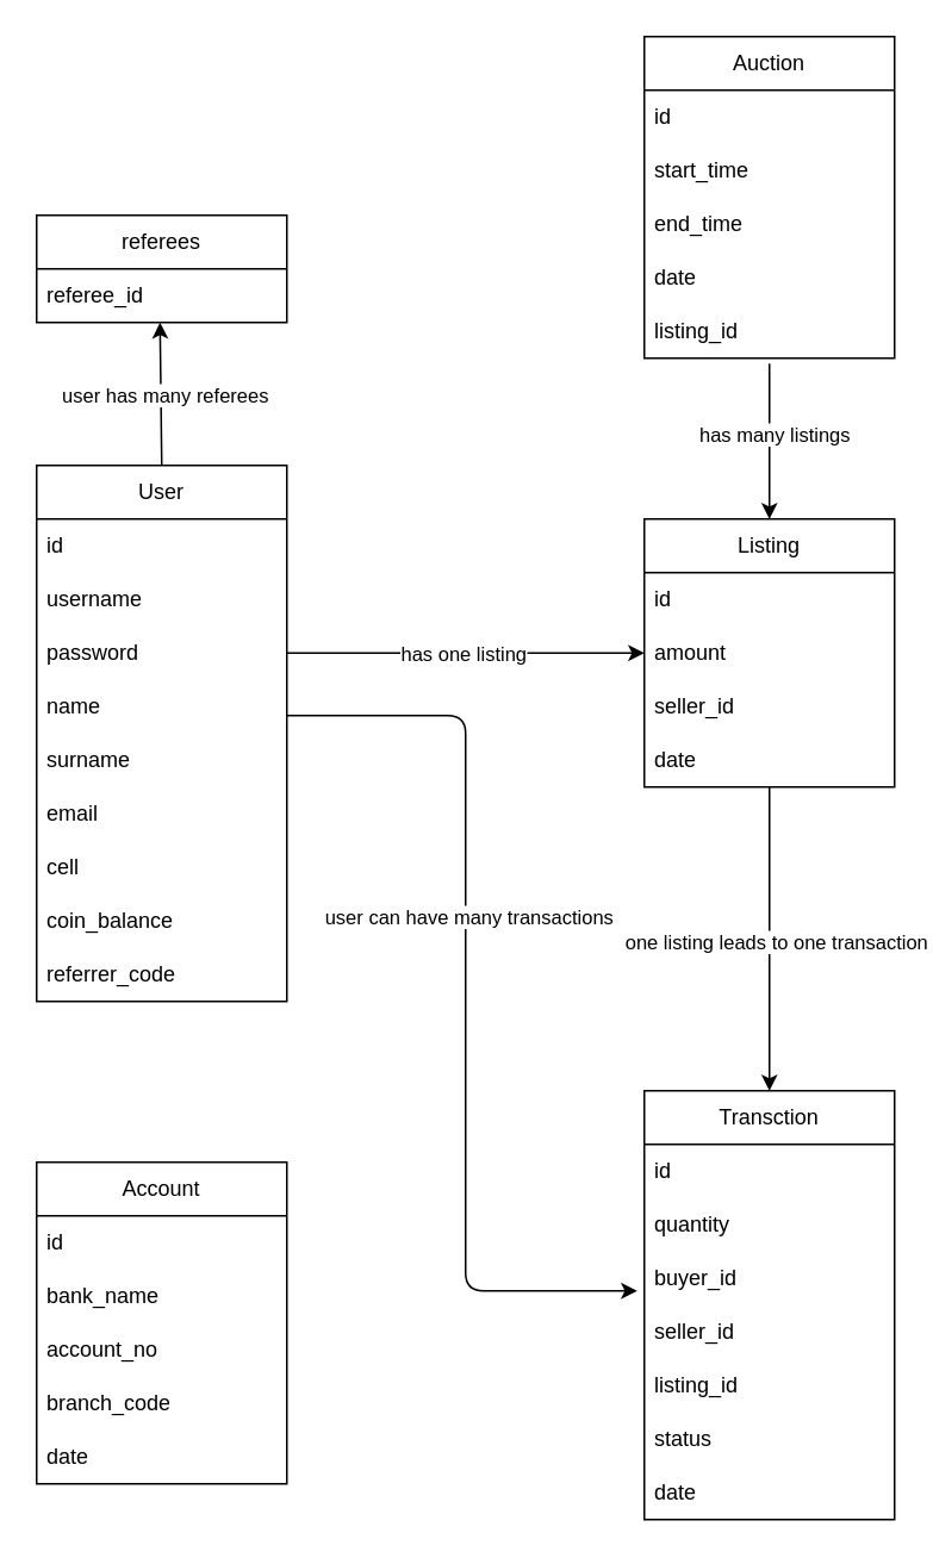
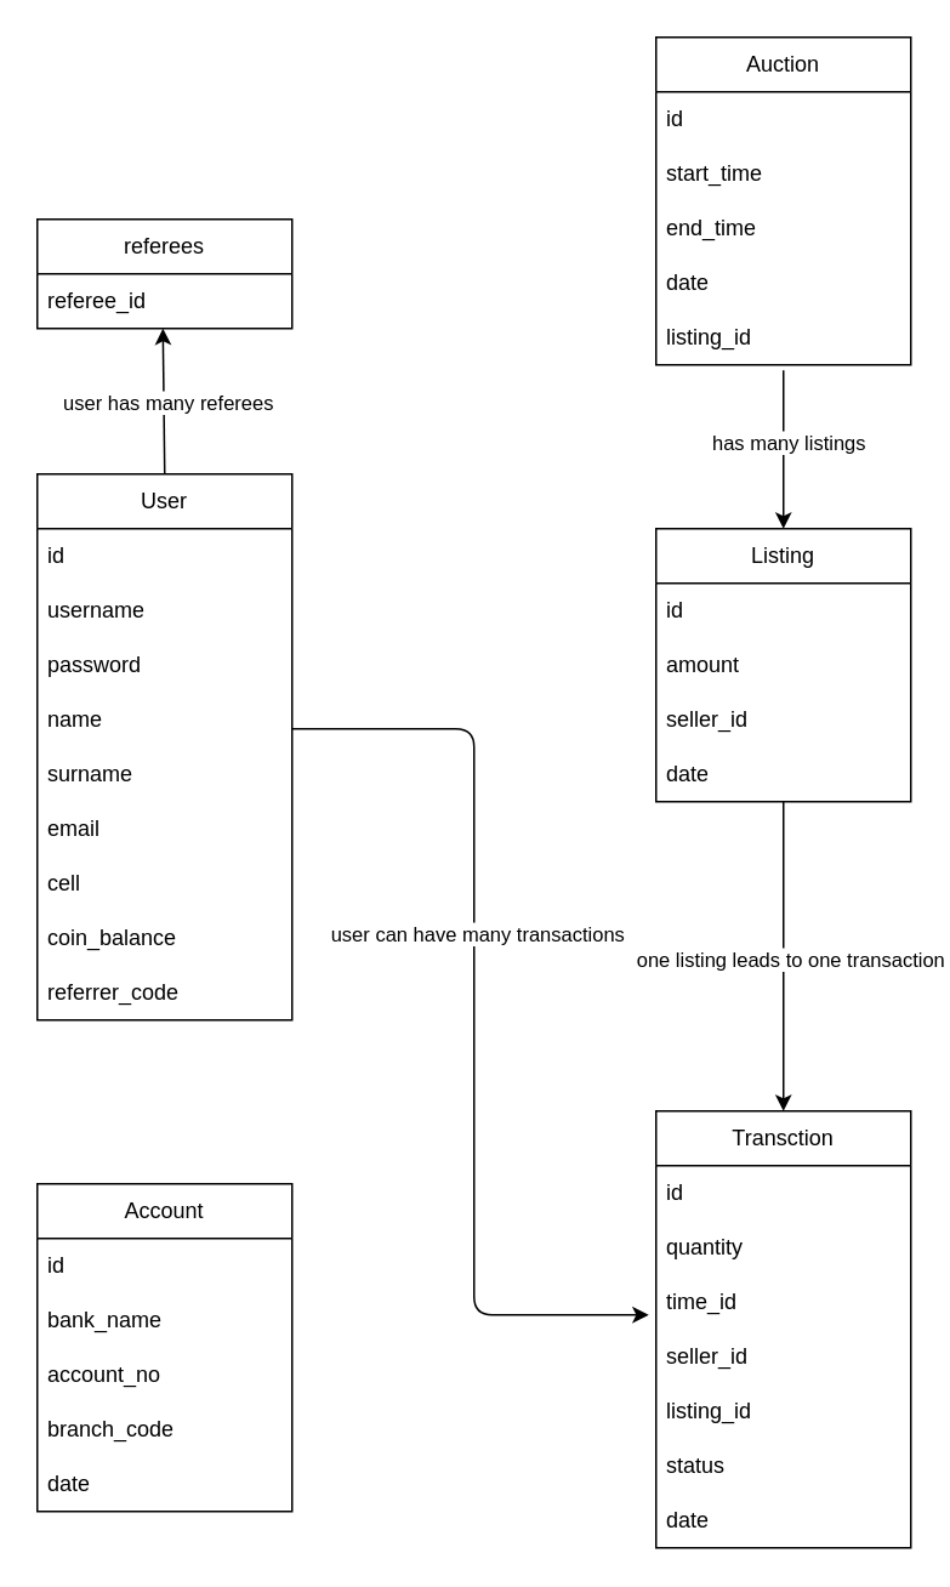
  <mxCell id="0" />
  <mxCell id="1" parent="0" />
  <mxCell id="2" value="User" style="swimlane;fontStyle=0;childLayout=stackLayout;horizontal=1;startSize=30;horizontalStack=0;resizeParent=1;resizeParentMax=0;resizeLast=0;collapsible=1;marginBottom=0;whiteSpace=wrap;html=1;" parent="1" vertex="1"><mxGeometry x="20" y="260" width="140" height="300" as="geometry"><mxRectangle x="120" y="130" width="60" height="30" as="alternateBounds" /></mxGeometry></mxCell>
  <mxCell id="3" value="id" style="text;strokeColor=none;fillColor=none;align=left;verticalAlign=middle;spacingLeft=4;spacingRight=4;overflow=hidden;points=[[0,0.5],[1,0.5]];portConstraint=eastwest;rotatable=0;whiteSpace=wrap;html=1;" parent="2" vertex="1"><mxGeometry y="30" width="140" height="30" as="geometry" /></mxCell>
  <mxCell id="4" value="username" style="text;strokeColor=none;fillColor=none;align=left;verticalAlign=middle;spacingLeft=4;spacingRight=4;overflow=hidden;points=[[0,0.5],[1,0.5]];portConstraint=eastwest;rotatable=0;whiteSpace=wrap;html=1;" parent="2" vertex="1"><mxGeometry y="60" width="140" height="30" as="geometry" /></mxCell>
  <mxCell id="5" value="password" style="text;strokeColor=none;fillColor=none;align=left;verticalAlign=middle;spacingLeft=4;spacingRight=4;overflow=hidden;points=[[0,0.5],[1,0.5]];portConstraint=eastwest;rotatable=0;whiteSpace=wrap;html=1;" vertex="1" parent="2"><mxGeometry y="90" width="140" height="30" as="geometry" /></mxCell>
  <mxCell id="6" value="name" style="text;strokeColor=none;fillColor=none;align=left;verticalAlign=middle;spacingLeft=4;spacingRight=4;overflow=hidden;points=[[0,0.5],[1,0.5]];portConstraint=eastwest;rotatable=0;whiteSpace=wrap;html=1;" parent="2" vertex="1"><mxGeometry y="120" width="140" height="30" as="geometry" /></mxCell>
  <mxCell id="7" value="surname" style="text;strokeColor=none;fillColor=none;align=left;verticalAlign=middle;spacingLeft=4;spacingRight=4;overflow=hidden;points=[[0,0.5],[1,0.5]];portConstraint=eastwest;rotatable=0;whiteSpace=wrap;html=1;" parent="2" vertex="1"><mxGeometry y="150" width="140" height="30" as="geometry" /></mxCell>
  <mxCell id="8" value="email" style="text;strokeColor=none;fillColor=none;align=left;verticalAlign=middle;spacingLeft=4;spacingRight=4;overflow=hidden;points=[[0,0.5],[1,0.5]];portConstraint=eastwest;rotatable=0;whiteSpace=wrap;html=1;" parent="2" vertex="1"><mxGeometry y="180" width="140" height="30" as="geometry" /></mxCell>
  <mxCell id="9" value="cell" style="text;strokeColor=none;fillColor=none;align=left;verticalAlign=middle;spacingLeft=4;spacingRight=4;overflow=hidden;points=[[0,0.5],[1,0.5]];portConstraint=eastwest;rotatable=0;whiteSpace=wrap;html=1;" parent="2" vertex="1"><mxGeometry y="210" width="140" height="30" as="geometry" /></mxCell>
  <mxCell id="10" value="coin_balance" style="text;strokeColor=none;fillColor=none;align=left;verticalAlign=middle;spacingLeft=4;spacingRight=4;overflow=hidden;points=[[0,0.5],[1,0.5]];portConstraint=eastwest;rotatable=0;whiteSpace=wrap;html=1;" vertex="1" parent="2"><mxGeometry y="240" width="140" height="30" as="geometry" /></mxCell>
  <mxCell id="11" value="referrer_code" style="text;strokeColor=none;fillColor=none;align=left;verticalAlign=middle;spacingLeft=4;spacingRight=4;overflow=hidden;points=[[0,0.5],[1,0.5]];portConstraint=eastwest;rotatable=0;whiteSpace=wrap;html=1;" vertex="1" parent="2"><mxGeometry y="270" width="140" height="30" as="geometry" /></mxCell>
  <mxCell id="12" value="Transction" style="swimlane;fontStyle=0;childLayout=stackLayout;horizontal=1;startSize=30;horizontalStack=0;resizeParent=1;resizeParentMax=0;resizeLast=0;collapsible=1;marginBottom=0;whiteSpace=wrap;html=1;" parent="1" vertex="1"><mxGeometry x="360" y="610" width="140" height="240" as="geometry"><mxRectangle x="120" y="130" width="60" height="30" as="alternateBounds" /></mxGeometry></mxCell>
  <mxCell id="13" value="id" style="text;strokeColor=none;fillColor=none;align=left;verticalAlign=middle;spacingLeft=4;spacingRight=4;overflow=hidden;points=[[0,0.5],[1,0.5]];portConstraint=eastwest;rotatable=0;whiteSpace=wrap;html=1;" parent="12" vertex="1"><mxGeometry y="30" width="140" height="30" as="geometry" /></mxCell>
  <mxCell id="14" value="quantity" style="text;strokeColor=none;fillColor=none;align=left;verticalAlign=middle;spacingLeft=4;spacingRight=4;overflow=hidden;points=[[0,0.5],[1,0.5]];portConstraint=eastwest;rotatable=0;whiteSpace=wrap;html=1;" parent="12" vertex="1"><mxGeometry y="60" width="140" height="30" as="geometry" /></mxCell>
- <mxCell id="15" value="buyer_id" style="text;strokeColor=none;fillColor=none;align=left;verticalAlign=middle;spacingLeft=4;spacingRight=4;overflow=hidden;points=[[0,0.5],[1,0.5]];portConstraint=eastwest;rotatable=0;whiteSpace=wrap;html=1;" parent="12" vertex="1"><mxGeometry y="90" width="140" height="30" as="geometry" /></mxCell>
+ <mxCell id="15" value="time_id" style="text;strokeColor=none;fillColor=none;align=left;verticalAlign=middle;spacingLeft=4;spacingRight=4;overflow=hidden;points=[[0,0.5],[1,0.5]];portConstraint=eastwest;rotatable=0;whiteSpace=wrap;html=1;" parent="12" vertex="1"><mxGeometry y="90" width="140" height="30" as="geometry" /></mxCell>
  <mxCell id="16" value="seller_id" style="text;strokeColor=none;fillColor=none;align=left;verticalAlign=middle;spacingLeft=4;spacingRight=4;overflow=hidden;points=[[0,0.5],[1,0.5]];portConstraint=eastwest;rotatable=0;whiteSpace=wrap;html=1;" vertex="1" parent="12"><mxGeometry y="120" width="140" height="30" as="geometry" /></mxCell>
  <mxCell id="17" value="listing_id" style="text;strokeColor=none;fillColor=none;align=left;verticalAlign=middle;spacingLeft=4;spacingRight=4;overflow=hidden;points=[[0,0.5],[1,0.5]];portConstraint=eastwest;rotatable=0;whiteSpace=wrap;html=1;" vertex="1" parent="12"><mxGeometry y="150" width="140" height="30" as="geometry" /></mxCell>
  <mxCell id="18" value="status" style="text;strokeColor=none;fillColor=none;align=left;verticalAlign=middle;spacingLeft=4;spacingRight=4;overflow=hidden;points=[[0,0.5],[1,0.5]];portConstraint=eastwest;rotatable=0;whiteSpace=wrap;html=1;" vertex="1" parent="12"><mxGeometry y="180" width="140" height="30" as="geometry" /></mxCell>
  <mxCell id="19" value="date" style="text;strokeColor=none;fillColor=none;align=left;verticalAlign=middle;spacingLeft=4;spacingRight=4;overflow=hidden;points=[[0,0.5],[1,0.5]];portConstraint=eastwest;rotatable=0;whiteSpace=wrap;html=1;" vertex="1" parent="12"><mxGeometry y="210" width="140" height="30" as="geometry" /></mxCell>
  <mxCell id="20" value="Auction" style="swimlane;fontStyle=0;childLayout=stackLayout;horizontal=1;startSize=30;horizontalStack=0;resizeParent=1;resizeParentMax=0;resizeLast=0;collapsible=1;marginBottom=0;whiteSpace=wrap;html=1;" vertex="1" parent="1"><mxGeometry x="360" y="20" width="140" height="180" as="geometry"><mxRectangle x="120" y="130" width="60" height="30" as="alternateBounds" /></mxGeometry></mxCell>
  <mxCell id="21" value="id" style="text;strokeColor=none;fillColor=none;align=left;verticalAlign=middle;spacingLeft=4;spacingRight=4;overflow=hidden;points=[[0,0.5],[1,0.5]];portConstraint=eastwest;rotatable=0;whiteSpace=wrap;html=1;" vertex="1" parent="20"><mxGeometry y="30" width="140" height="30" as="geometry" /></mxCell>
  <mxCell id="22" value="start_time" style="text;strokeColor=none;fillColor=none;align=left;verticalAlign=middle;spacingLeft=4;spacingRight=4;overflow=hidden;points=[[0,0.5],[1,0.5]];portConstraint=eastwest;rotatable=0;whiteSpace=wrap;html=1;" vertex="1" parent="20"><mxGeometry y="60" width="140" height="30" as="geometry" /></mxCell>
  <mxCell id="23" value="end_time" style="text;strokeColor=none;fillColor=none;align=left;verticalAlign=middle;spacingLeft=4;spacingRight=4;overflow=hidden;points=[[0,0.5],[1,0.5]];portConstraint=eastwest;rotatable=0;whiteSpace=wrap;html=1;" vertex="1" parent="20"><mxGeometry y="90" width="140" height="30" as="geometry" /></mxCell>
  <mxCell id="24" value="date" style="text;strokeColor=none;fillColor=none;align=left;verticalAlign=middle;spacingLeft=4;spacingRight=4;overflow=hidden;points=[[0,0.5],[1,0.5]];portConstraint=eastwest;rotatable=0;whiteSpace=wrap;html=1;" vertex="1" parent="20"><mxGeometry y="120" width="140" height="30" as="geometry" /></mxCell>
  <mxCell id="25" value="listing_id" style="text;strokeColor=none;fillColor=none;align=left;verticalAlign=middle;spacingLeft=4;spacingRight=4;overflow=hidden;points=[[0,0.5],[1,0.5]];portConstraint=eastwest;rotatable=0;whiteSpace=wrap;html=1;" vertex="1" parent="20"><mxGeometry y="150" width="140" height="30" as="geometry" /></mxCell>
  <mxCell id="26" value="Account" style="swimlane;fontStyle=0;childLayout=stackLayout;horizontal=1;startSize=30;horizontalStack=0;resizeParent=1;resizeParentMax=0;resizeLast=0;collapsible=1;marginBottom=0;whiteSpace=wrap;html=1;" vertex="1" parent="1"><mxGeometry x="20" y="650" width="140" height="180" as="geometry"><mxRectangle x="120" y="130" width="60" height="30" as="alternateBounds" /></mxGeometry></mxCell>
  <mxCell id="27" value="id" style="text;strokeColor=none;fillColor=none;align=left;verticalAlign=middle;spacingLeft=4;spacingRight=4;overflow=hidden;points=[[0,0.5],[1,0.5]];portConstraint=eastwest;rotatable=0;whiteSpace=wrap;html=1;" vertex="1" parent="26"><mxGeometry y="30" width="140" height="30" as="geometry" /></mxCell>
  <mxCell id="28" value="bank_name" style="text;strokeColor=none;fillColor=none;align=left;verticalAlign=middle;spacingLeft=4;spacingRight=4;overflow=hidden;points=[[0,0.5],[1,0.5]];portConstraint=eastwest;rotatable=0;whiteSpace=wrap;html=1;" vertex="1" parent="26"><mxGeometry y="60" width="140" height="30" as="geometry" /></mxCell>
  <mxCell id="29" value="account_no" style="text;strokeColor=none;fillColor=none;align=left;verticalAlign=middle;spacingLeft=4;spacingRight=4;overflow=hidden;points=[[0,0.5],[1,0.5]];portConstraint=eastwest;rotatable=0;whiteSpace=wrap;html=1;" vertex="1" parent="26"><mxGeometry y="90" width="140" height="30" as="geometry" /></mxCell>
  <mxCell id="30" value="branch_code" style="text;strokeColor=none;fillColor=none;align=left;verticalAlign=middle;spacingLeft=4;spacingRight=4;overflow=hidden;points=[[0,0.5],[1,0.5]];portConstraint=eastwest;rotatable=0;whiteSpace=wrap;html=1;" vertex="1" parent="26"><mxGeometry y="120" width="140" height="30" as="geometry" /></mxCell>
  <mxCell id="31" value="date" style="text;strokeColor=none;fillColor=none;align=left;verticalAlign=middle;spacingLeft=4;spacingRight=4;overflow=hidden;points=[[0,0.5],[1,0.5]];portConstraint=eastwest;rotatable=0;whiteSpace=wrap;html=1;" vertex="1" parent="26"><mxGeometry y="150" width="140" height="30" as="geometry" /></mxCell>
  <mxCell id="32" value="Listing" style="swimlane;fontStyle=0;childLayout=stackLayout;horizontal=1;startSize=30;horizontalStack=0;resizeParent=1;resizeParentMax=0;resizeLast=0;collapsible=1;marginBottom=0;whiteSpace=wrap;html=1;" vertex="1" parent="1"><mxGeometry x="360" y="290" width="140" height="150" as="geometry"><mxRectangle x="120" y="130" width="60" height="30" as="alternateBounds" /></mxGeometry></mxCell>
  <mxCell id="33" value="id" style="text;strokeColor=none;fillColor=none;align=left;verticalAlign=middle;spacingLeft=4;spacingRight=4;overflow=hidden;points=[[0,0.5],[1,0.5]];portConstraint=eastwest;rotatable=0;whiteSpace=wrap;html=1;" vertex="1" parent="32"><mxGeometry y="30" width="140" height="30" as="geometry" /></mxCell>
  <mxCell id="34" value="amount" style="text;strokeColor=none;fillColor=none;align=left;verticalAlign=middle;spacingLeft=4;spacingRight=4;overflow=hidden;points=[[0,0.5],[1,0.5]];portConstraint=eastwest;rotatable=0;whiteSpace=wrap;html=1;" vertex="1" parent="32"><mxGeometry y="60" width="140" height="30" as="geometry" /></mxCell>
  <mxCell id="35" value="seller_id" style="text;strokeColor=none;fillColor=none;align=left;verticalAlign=middle;spacingLeft=4;spacingRight=4;overflow=hidden;points=[[0,0.5],[1,0.5]];portConstraint=eastwest;rotatable=0;whiteSpace=wrap;html=1;" vertex="1" parent="32"><mxGeometry y="90" width="140" height="30" as="geometry" /></mxCell>
  <mxCell id="36" value="date" style="text;strokeColor=none;fillColor=none;align=left;verticalAlign=middle;spacingLeft=4;spacingRight=4;overflow=hidden;points=[[0,0.5],[1,0.5]];portConstraint=eastwest;rotatable=0;whiteSpace=wrap;html=1;" vertex="1" parent="32"><mxGeometry y="120" width="140" height="30" as="geometry" /></mxCell>
  <mxCell id="37" value="referees" style="swimlane;fontStyle=0;childLayout=stackLayout;horizontal=1;startSize=30;horizontalStack=0;resizeParent=1;resizeParentMax=0;resizeLast=0;collapsible=1;marginBottom=0;whiteSpace=wrap;html=1;" vertex="1" parent="1"><mxGeometry x="20" y="120" width="140" height="60" as="geometry"><mxRectangle x="120" y="130" width="60" height="30" as="alternateBounds" /></mxGeometry></mxCell>
  <mxCell id="38" value="referee_id" style="text;strokeColor=none;fillColor=none;align=left;verticalAlign=middle;spacingLeft=4;spacingRight=4;overflow=hidden;points=[[0,0.5],[1,0.5]];portConstraint=eastwest;rotatable=0;whiteSpace=wrap;html=1;" vertex="1" parent="37"><mxGeometry y="30" width="140" height="30" as="geometry" /></mxCell>
  <mxCell id="39" style="edgeStyle=none;html=1;exitX=0.5;exitY=0;exitDx=0;exitDy=0;entryX=0.493;entryY=1;entryDx=0;entryDy=0;entryPerimeter=0;" edge="1" parent="1" source="2" target="38"><mxGeometry relative="1" as="geometry" /></mxCell>
  <mxCell id="40" value="user has many referees" style="edgeLabel;html=1;align=center;verticalAlign=middle;resizable=0;points=[];" vertex="1" connectable="0" parent="39"><mxGeometry x="-0.026" y="-2" relative="1" as="geometry"><mxPoint as="offset" /></mxGeometry></mxCell>
  <mxCell id="41" style="edgeStyle=none;html=1;exitX=1;exitY=0.5;exitDx=0;exitDy=0;" edge="1" parent="1"><mxGeometry relative="1" as="geometry"><mxPoint x="160" y="400" as="sourcePoint" /><mxPoint x="356" y="722" as="targetPoint" /><Array as="points"><mxPoint x="260" y="400" /><mxPoint x="260" y="570" /><mxPoint x="260" y="722" /></Array></mxGeometry></mxCell>
  <mxCell id="42" value="user can have many transactions" style="edgeLabel;html=1;align=center;verticalAlign=middle;resizable=0;points=[];" vertex="1" connectable="0" parent="41"><mxGeometry x="-0.18" y="1" relative="1" as="geometry"><mxPoint as="offset" /></mxGeometry></mxCell>
- <mxCell id="43" style="edgeStyle=none;html=1;exitX=1;exitY=0.5;exitDx=0;exitDy=0;" edge="1" parent="1" source="5" target="34"><mxGeometry relative="1" as="geometry" /></mxCell>
- <mxCell id="44" value="has one listing" style="edgeLabel;html=1;align=center;verticalAlign=middle;resizable=0;points=[];" vertex="1" connectable="0" parent="43"><mxGeometry x="-0.017" relative="1" as="geometry"><mxPoint as="offset" /></mxGeometry></mxCell>
  <mxCell id="45" style="edgeStyle=none;html=1;entryX=0.5;entryY=0;entryDx=0;entryDy=0;" edge="1" parent="1" target="32"><mxGeometry relative="1" as="geometry"><mxPoint x="430" y="203" as="sourcePoint" /></mxGeometry></mxCell>
  <mxCell id="46" value="has many listings" style="edgeLabel;html=1;align=center;verticalAlign=middle;resizable=0;points=[];" vertex="1" connectable="0" parent="45"><mxGeometry x="-0.108" y="2" relative="1" as="geometry"><mxPoint as="offset" /></mxGeometry></mxCell>
  <mxCell id="47" style="edgeStyle=none;html=1;entryX=0.5;entryY=0;entryDx=0;entryDy=0;" edge="1" parent="1" source="36" target="12"><mxGeometry relative="1" as="geometry" /></mxCell>
  <mxCell id="48" value="one listing leads to one transaction" style="edgeLabel;html=1;align=center;verticalAlign=middle;resizable=0;points=[];" vertex="1" connectable="0" parent="47"><mxGeometry x="0.013" y="3" relative="1" as="geometry"><mxPoint as="offset" /></mxGeometry></mxCell>
